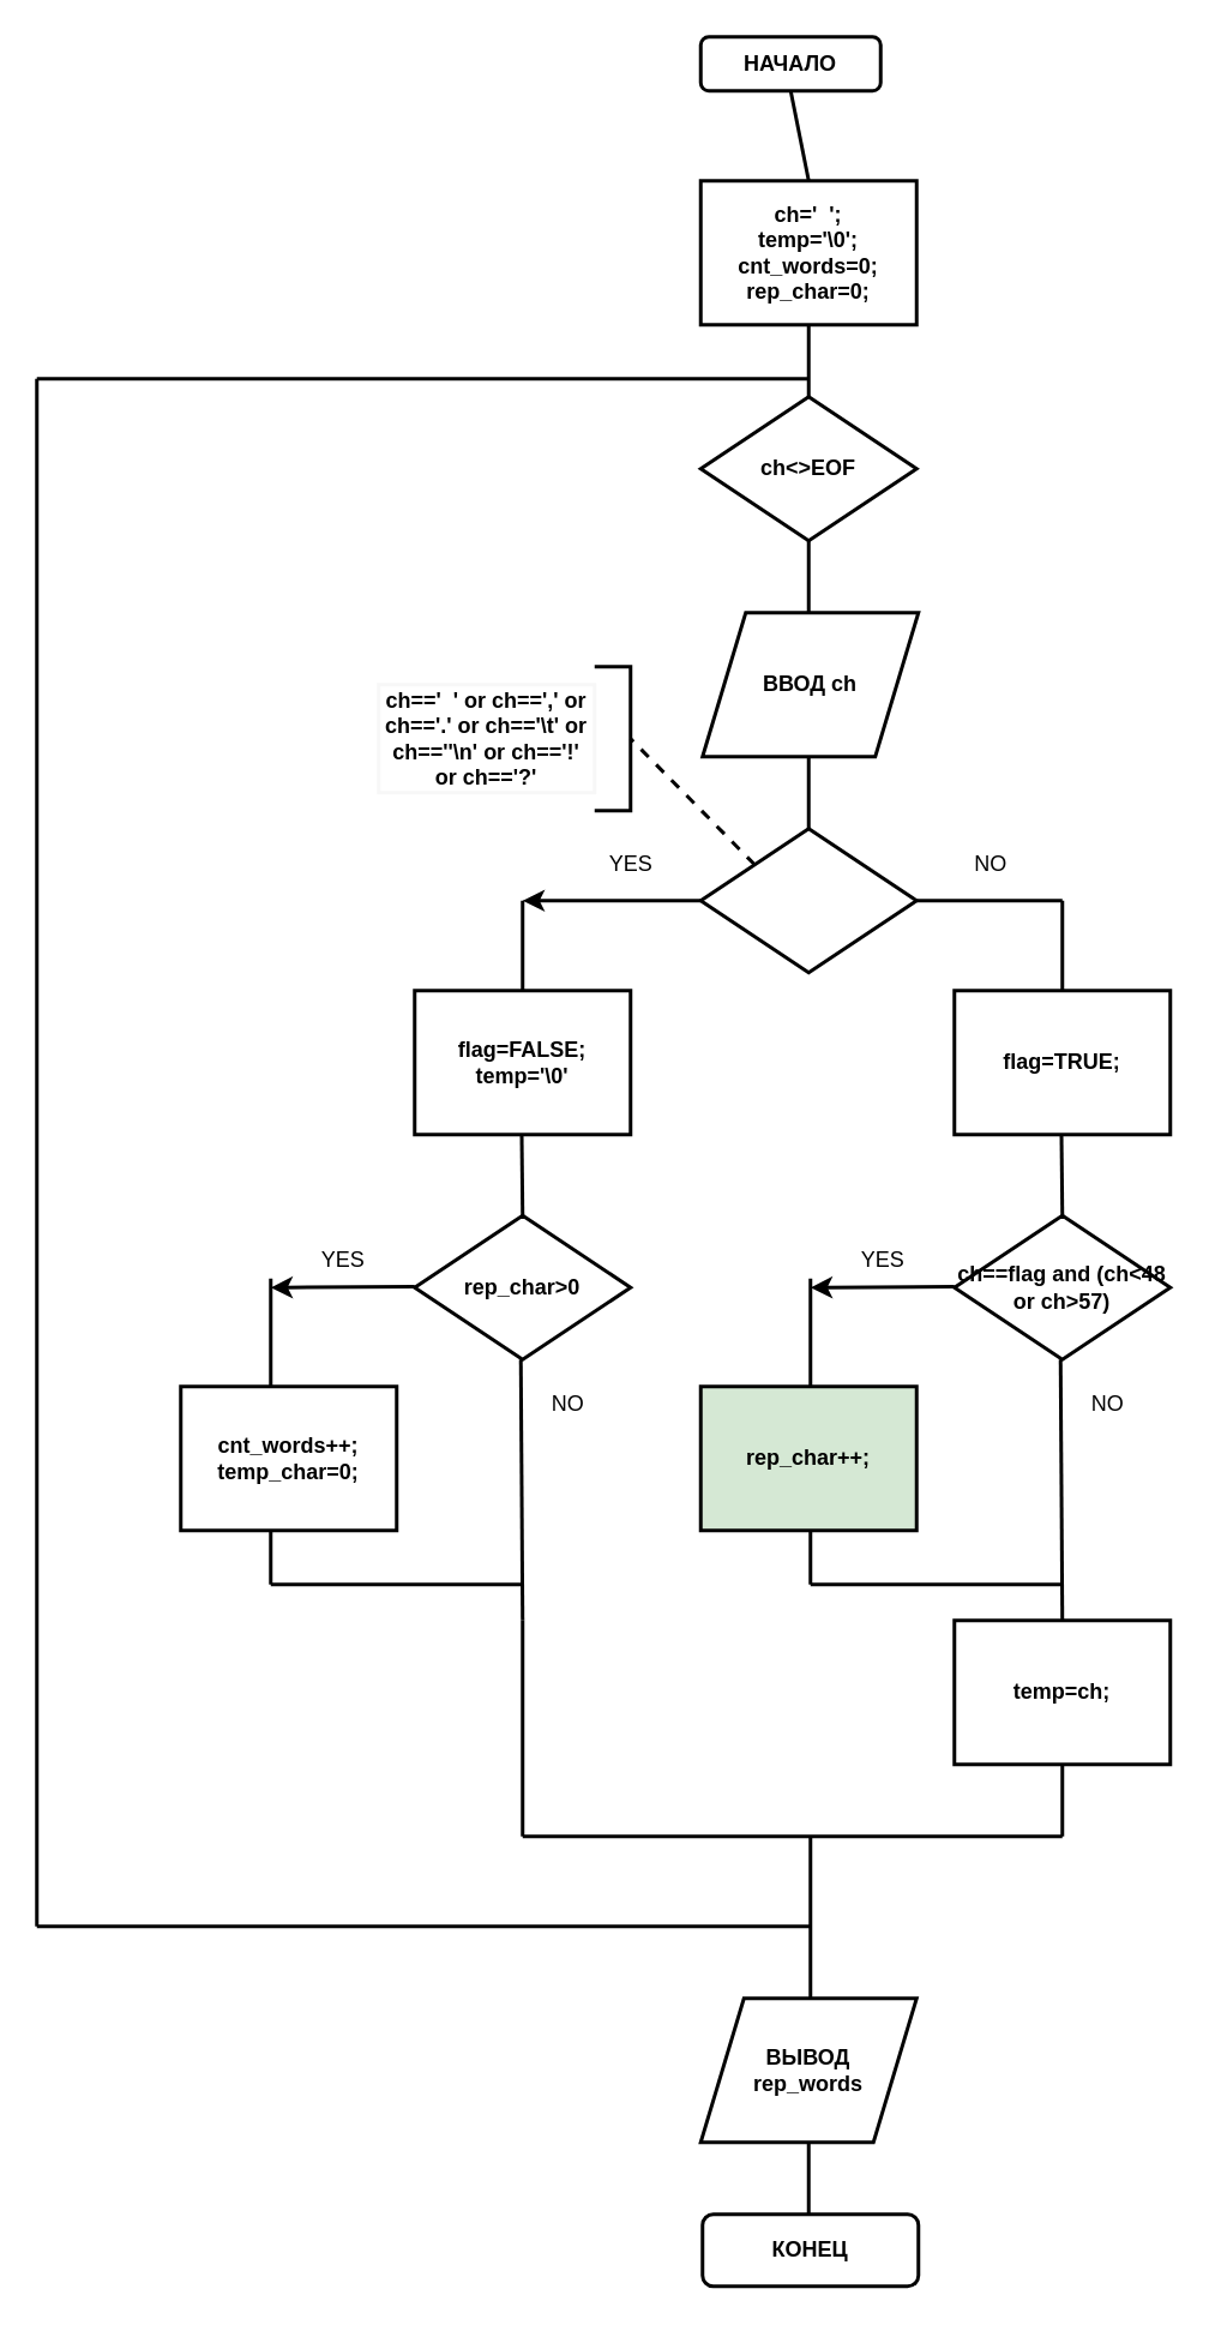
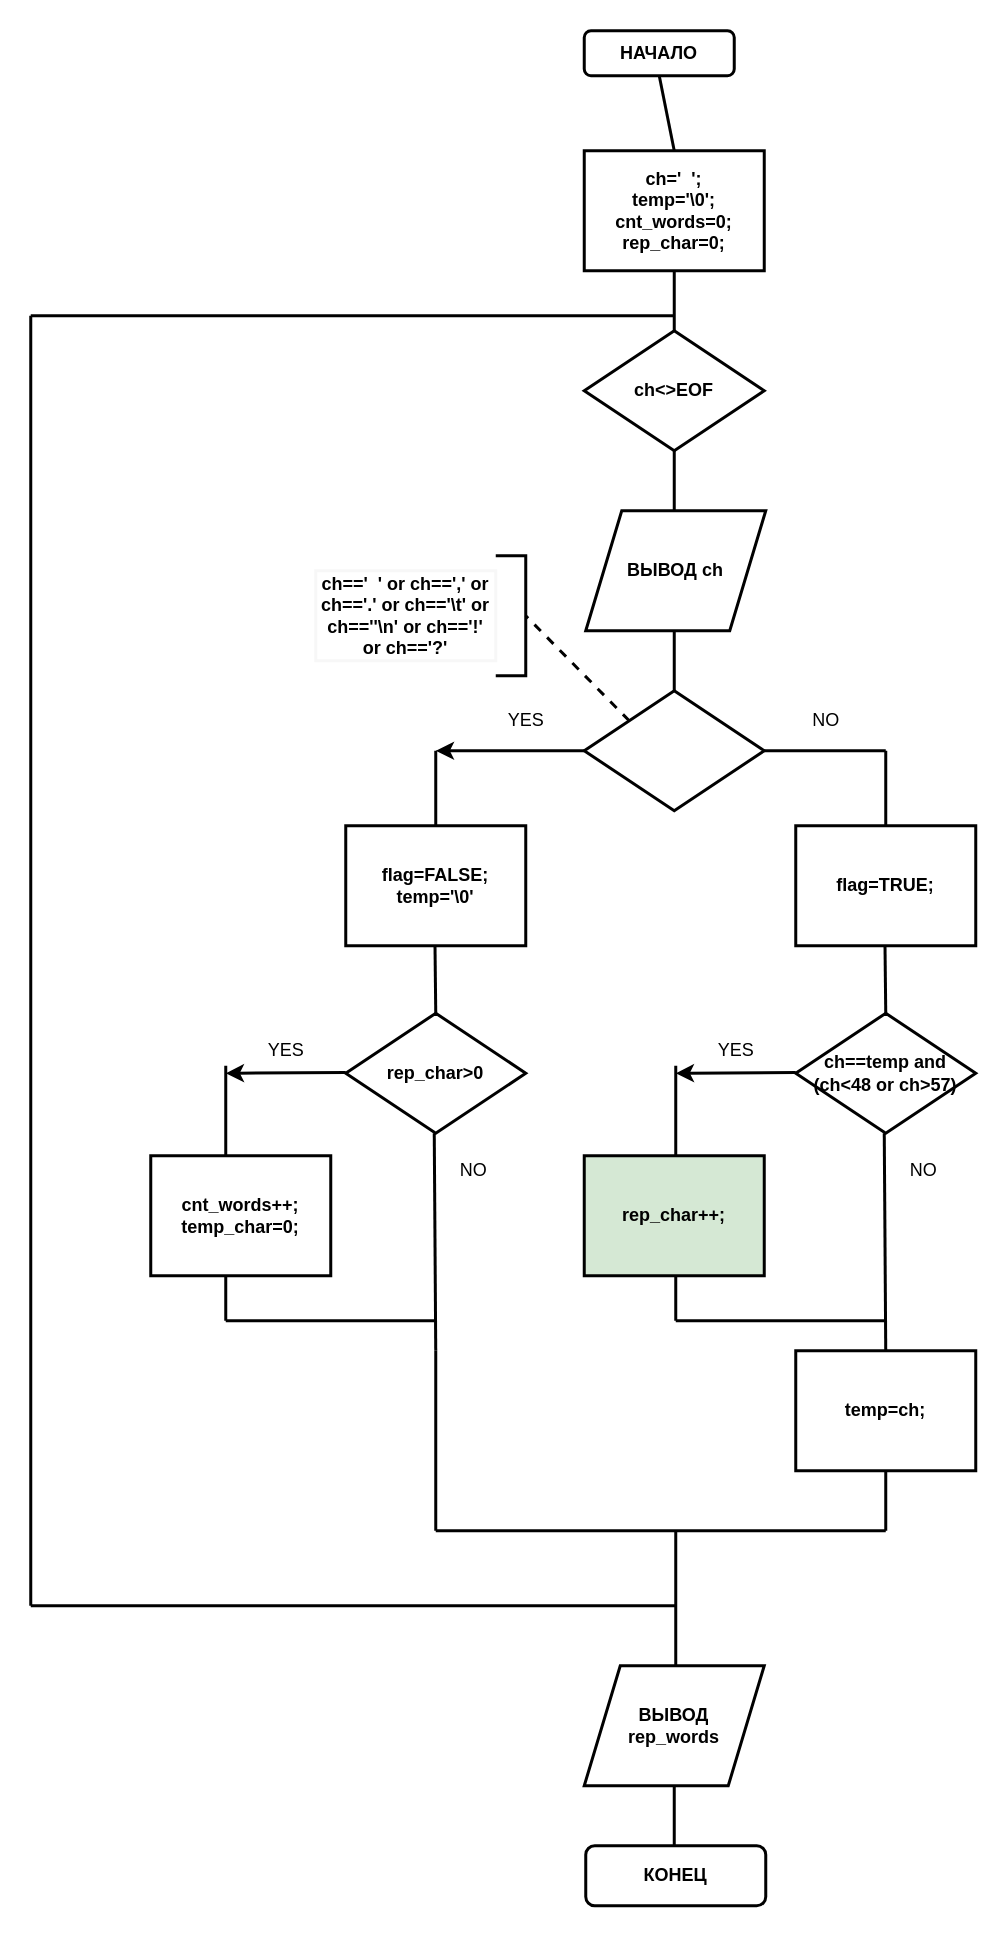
  <mxCell id="0" />
  <mxCell id="1" parent="0" />
  <mxCell id="2" value="&lt;b&gt;НАЧАЛО&lt;/b&gt;" style="rounded=1;whiteSpace=wrap;html=1;strokeWidth=2;" vertex="1" parent="1"><mxGeometry x="389" y="20" width="100" height="30" as="geometry" /></mxCell>
  <mxCell id="3" value="" style="endArrow=none;html=1;entryX=0.5;entryY=1;entryDx=0;entryDy=0;strokeWidth=2;" edge="1" parent="1" target="2"><mxGeometry width="50" height="50" relative="1" as="geometry"><mxPoint x="449" y="100" as="sourcePoint" /><mxPoint x="475" y="240" as="targetPoint" /></mxGeometry></mxCell>
  <mxCell id="4" value="&lt;div&gt;&lt;b&gt;ch='&amp;nbsp; ';&lt;/b&gt;&lt;/div&gt;&lt;div&gt;&lt;b&gt;temp='\0';&lt;/b&gt;&lt;/div&gt;&lt;div&gt;&lt;b&gt;cnt_words=0;&lt;/b&gt;&lt;/div&gt;&lt;div&gt;&lt;b&gt;rep_char=0;&lt;br&gt;&lt;/b&gt;&lt;/div&gt;" style="rounded=0;whiteSpace=wrap;html=1;strokeWidth=2;" vertex="1" parent="1"><mxGeometry x="389" y="100" width="120" height="80" as="geometry" /></mxCell>
  <mxCell id="5" value="" style="endArrow=none;html=1;entryX=0.5;entryY=1;entryDx=0;entryDy=0;strokeWidth=2;" edge="1" parent="1" target="4"><mxGeometry width="50" height="50" relative="1" as="geometry"><mxPoint x="449" y="220" as="sourcePoint" /><mxPoint x="475" y="240" as="targetPoint" /></mxGeometry></mxCell>
  <mxCell id="6" value="&lt;b&gt;ch&amp;lt;&amp;gt;EOF&lt;/b&gt;" style="rhombus;whiteSpace=wrap;html=1;strokeWidth=2;" vertex="1" parent="1"><mxGeometry x="389" y="220" width="120" height="80" as="geometry" /></mxCell>
  <mxCell id="7" value="" style="endArrow=none;html=1;strokeWidth=2;" edge="1" parent="1"><mxGeometry width="50" height="50" relative="1" as="geometry"><mxPoint x="20" y="210" as="sourcePoint" /><mxPoint x="449" y="210" as="targetPoint" /></mxGeometry></mxCell>
  <mxCell id="8" value="" style="endArrow=none;html=1;strokeWidth=2;" edge="1" parent="1"><mxGeometry width="50" height="50" relative="1" as="geometry"><mxPoint x="449" y="460" as="sourcePoint" /><mxPoint x="449" y="420" as="targetPoint" /></mxGeometry></mxCell>
  <mxCell id="9" value="&lt;div style=&quot;color: #d4d4d4 ; background-color: #1e1e1e ; font-family: &amp;#34;consolas&amp;#34; , &amp;#34;courier new&amp;#34; , monospace ; font-weight: normal ; font-size: 14px ; line-height: 19px ; white-space: pre&quot;&gt;&lt;div&gt;&lt;br&gt;&lt;/div&gt;&lt;/div&gt;" style="rhombus;whiteSpace=wrap;html=1;strokeWidth=2;" vertex="1" parent="1"><mxGeometry x="389" y="460" width="120" height="80" as="geometry" /></mxCell>
  <mxCell id="10" value="" style="endArrow=none;dashed=1;html=1;strokeWidth=2;exitX=0;exitY=0;exitDx=0;exitDy=0;" edge="1" parent="1" source="9"><mxGeometry width="50" height="50" relative="1" as="geometry"><mxPoint x="510" y="480" as="sourcePoint" /><mxPoint x="350" y="410" as="targetPoint" /></mxGeometry></mxCell>
  <mxCell id="11" value="" style="strokeWidth=2;html=1;shape=mxgraph.flowchart.annotation_1;align=left;pointerEvents=1;rotation=-180;" vertex="1" parent="1"><mxGeometry x="330" y="370" width="20" height="80" as="geometry" /></mxCell>
  <mxCell id="12" value="&lt;div&gt;&lt;b&gt;ch=='&amp;nbsp; ' or ch==',' or ch=='.' or ch=='\t' or&lt;/b&gt;&lt;/div&gt;&lt;div&gt;&lt;b&gt;ch==''\n' or ch=='!' or ch=='?'&lt;/b&gt;&lt;br&gt;&lt;/div&gt;" style="rounded=0;whiteSpace=wrap;html=1;strokeWidth=2;strokeColor=#F7F7F7;" vertex="1" parent="1"><mxGeometry x="210" y="380" width="120" height="60" as="geometry" /></mxCell>
  <mxCell id="13" value="" style="endArrow=classic;html=1;strokeWidth=2;exitX=0;exitY=0.5;exitDx=0;exitDy=0;" edge="1" parent="1" source="9"><mxGeometry width="50" height="50" relative="1" as="geometry"><mxPoint x="510" y="570" as="sourcePoint" /><mxPoint x="290" y="500" as="targetPoint" /></mxGeometry></mxCell>
  <mxCell id="14" value="YES" style="text;html=1;align=center;verticalAlign=middle;resizable=0;points=[];autosize=1;" vertex="1" parent="1"><mxGeometry x="330" y="470" width="40" height="20" as="geometry" /></mxCell>
  <mxCell id="15" value="" style="endArrow=none;html=1;strokeWidth=2;entryX=1;entryY=0.5;entryDx=0;entryDy=0;" edge="1" parent="1" target="9"><mxGeometry width="50" height="50" relative="1" as="geometry"><mxPoint x="590" y="500" as="sourcePoint" /><mxPoint x="390" y="430" as="targetPoint" /></mxGeometry></mxCell>
  <mxCell id="16" value="NO" style="text;html=1;align=center;verticalAlign=middle;resizable=0;points=[];autosize=1;" vertex="1" parent="1"><mxGeometry x="535" y="470" width="30" height="20" as="geometry" /></mxCell>
  <mxCell id="17" value="" style="endArrow=none;html=1;strokeWidth=2;" edge="1" parent="1"><mxGeometry width="50" height="50" relative="1" as="geometry"><mxPoint x="290" y="550" as="sourcePoint" /><mxPoint x="290" y="500" as="targetPoint" /></mxGeometry></mxCell>
  <mxCell id="18" value="&lt;div&gt;&lt;b&gt;flag=FALSE;&lt;/b&gt;&lt;/div&gt;&lt;div&gt;&lt;b&gt;temp='\0'&lt;/b&gt;&lt;/div&gt;" style="rounded=0;whiteSpace=wrap;html=1;strokeWidth=2;" vertex="1" parent="1"><mxGeometry x="230" y="550" width="120" height="80" as="geometry" /></mxCell>
  <mxCell id="19" value="&lt;b&gt;rep_char&amp;gt;0&lt;/b&gt;" style="rhombus;whiteSpace=wrap;html=1;strokeWidth=2;" vertex="1" parent="1"><mxGeometry x="230" y="675" width="120" height="80" as="geometry" /></mxCell>
  <mxCell id="20" value="" style="endArrow=none;html=1;strokeWidth=2;exitX=0.5;exitY=0;exitDx=0;exitDy=0;" edge="1" parent="1" source="19"><mxGeometry width="50" height="50" relative="1" as="geometry"><mxPoint x="290" y="670" as="sourcePoint" /><mxPoint x="289.5" y="630" as="targetPoint" /></mxGeometry></mxCell>
  <mxCell id="21" value="" style="endArrow=classic;html=1;strokeWidth=2;exitX=0;exitY=0.5;exitDx=0;exitDy=0;" edge="1" parent="1"><mxGeometry width="50" height="50" relative="1" as="geometry"><mxPoint x="230" y="714.5" as="sourcePoint" /><mxPoint x="150" y="715" as="targetPoint" /></mxGeometry></mxCell>
  <mxCell id="22" value="" style="endArrow=none;html=1;strokeWidth=2;entryX=1;entryY=0.5;entryDx=0;entryDy=0;" edge="1" parent="1"><mxGeometry width="50" height="50" relative="1" as="geometry"><mxPoint x="290" y="900" as="sourcePoint" /><mxPoint x="289" y="755" as="targetPoint" /></mxGeometry></mxCell>
  <mxCell id="23" value="YES" style="text;html=1;align=center;verticalAlign=middle;resizable=0;points=[];autosize=1;" vertex="1" parent="1"><mxGeometry x="170" y="690" width="40" height="20" as="geometry" /></mxCell>
  <mxCell id="24" value="NO" style="text;html=1;align=center;verticalAlign=middle;resizable=0;points=[];autosize=1;" vertex="1" parent="1"><mxGeometry x="300" y="770" width="30" height="20" as="geometry" /></mxCell>
  <mxCell id="25" value="" style="endArrow=none;html=1;strokeWidth=2;" edge="1" parent="1"><mxGeometry width="50" height="50" relative="1" as="geometry"><mxPoint x="150" y="770" as="sourcePoint" /><mxPoint x="150" y="710" as="targetPoint" /></mxGeometry></mxCell>
  <mxCell id="26" value="" style="endArrow=none;html=1;strokeWidth=2;" edge="1" parent="1"><mxGeometry width="50" height="50" relative="1" as="geometry"><mxPoint x="20" y="1070" as="sourcePoint" /><mxPoint x="20" y="210" as="targetPoint" /></mxGeometry></mxCell>
  <mxCell id="27" value="&lt;div&gt;&lt;b&gt;cnt_words++;&lt;/b&gt;&lt;/div&gt;&lt;div&gt;&lt;b&gt;temp_char=0;&lt;br&gt;&lt;/b&gt;&lt;/div&gt;" style="rounded=0;whiteSpace=wrap;html=1;strokeWidth=2;" vertex="1" parent="1"><mxGeometry x="100" y="770" width="120" height="80" as="geometry" /></mxCell>
  <mxCell id="28" value="" style="endArrow=none;html=1;strokeWidth=2;entryX=0.5;entryY=1;entryDx=0;entryDy=0;" edge="1" parent="1"><mxGeometry width="50" height="50" relative="1" as="geometry"><mxPoint x="150" y="880" as="sourcePoint" /><mxPoint x="150" y="850" as="targetPoint" /></mxGeometry></mxCell>
  <mxCell id="29" value="" style="endArrow=none;html=1;strokeWidth=2;" edge="1" parent="1"><mxGeometry width="50" height="50" relative="1" as="geometry"><mxPoint x="150" y="880" as="sourcePoint" /><mxPoint x="290" y="880" as="targetPoint" /></mxGeometry></mxCell>
  <mxCell id="30" value="" style="endArrow=none;html=1;strokeWidth=2;" edge="1" parent="1"><mxGeometry width="50" height="50" relative="1" as="geometry"><mxPoint x="290" y="1020" as="sourcePoint" /><mxPoint x="290" y="900" as="targetPoint" /></mxGeometry></mxCell>
  <mxCell id="31" value="" style="endArrow=none;html=1;strokeWidth=2;" edge="1" parent="1" source="32"><mxGeometry width="50" height="50" relative="1" as="geometry"><mxPoint x="590" y="550" as="sourcePoint" /><mxPoint x="590" y="500" as="targetPoint" /></mxGeometry></mxCell>
  <mxCell id="32" value="&lt;b&gt;flag=TRUE;&lt;/b&gt;" style="rounded=0;whiteSpace=wrap;html=1;strokeWidth=2;" vertex="1" parent="1"><mxGeometry x="530" y="550" width="120" height="80" as="geometry" /></mxCell>
- <mxCell id="33" value="&lt;b&gt;ch==flag and (ch&amp;lt;48 or ch&amp;gt;57)&lt;/b&gt;" style="rhombus;whiteSpace=wrap;html=1;strokeWidth=2;" vertex="1" parent="1"><mxGeometry x="530" y="675" width="120" height="80" as="geometry" /></mxCell>
+ <mxCell id="33" value="&lt;b&gt;ch==temp and (ch&amp;lt;48 or ch&amp;gt;57)&lt;/b&gt;" style="rhombus;whiteSpace=wrap;html=1;strokeWidth=2;" vertex="1" parent="1"><mxGeometry x="530" y="675" width="120" height="80" as="geometry" /></mxCell>
  <mxCell id="34" value="" style="endArrow=none;html=1;strokeWidth=2;exitX=0.5;exitY=0;exitDx=0;exitDy=0;" edge="1" parent="1" source="33"><mxGeometry width="50" height="50" relative="1" as="geometry"><mxPoint x="590" y="670" as="sourcePoint" /><mxPoint x="589.5" y="630" as="targetPoint" /></mxGeometry></mxCell>
  <mxCell id="35" value="" style="endArrow=classic;html=1;strokeWidth=2;exitX=0;exitY=0.5;exitDx=0;exitDy=0;" edge="1" parent="1"><mxGeometry width="50" height="50" relative="1" as="geometry"><mxPoint x="530" y="714.5" as="sourcePoint" /><mxPoint x="450" y="715" as="targetPoint" /></mxGeometry></mxCell>
  <mxCell id="36" value="" style="endArrow=none;html=1;strokeWidth=2;entryX=1;entryY=0.5;entryDx=0;entryDy=0;" edge="1" parent="1"><mxGeometry width="50" height="50" relative="1" as="geometry"><mxPoint x="590" y="900" as="sourcePoint" /><mxPoint x="589" y="755" as="targetPoint" /></mxGeometry></mxCell>
  <mxCell id="37" value="YES" style="text;html=1;align=center;verticalAlign=middle;resizable=0;points=[];autosize=1;" vertex="1" parent="1"><mxGeometry x="470" y="690" width="40" height="20" as="geometry" /></mxCell>
  <mxCell id="38" value="NO" style="text;html=1;align=center;verticalAlign=middle;resizable=0;points=[];autosize=1;" vertex="1" parent="1"><mxGeometry x="600" y="770" width="30" height="20" as="geometry" /></mxCell>
  <mxCell id="39" value="" style="endArrow=none;html=1;strokeWidth=2;" edge="1" parent="1"><mxGeometry width="50" height="50" relative="1" as="geometry"><mxPoint x="450" y="770" as="sourcePoint" /><mxPoint x="450" y="710" as="targetPoint" /></mxGeometry></mxCell>
  <mxCell id="40" value="&lt;b&gt;rep_char++;&lt;/b&gt;" style="rounded=0;whiteSpace=wrap;html=1;strokeWidth=2;fillColor=#d5e8d4;" vertex="1" parent="1"><mxGeometry x="389" y="770" width="120" height="80" as="geometry" /></mxCell>
  <mxCell id="41" value="" style="endArrow=none;html=1;strokeWidth=2;entryX=0.5;entryY=1;entryDx=0;entryDy=0;" edge="1" parent="1"><mxGeometry width="50" height="50" relative="1" as="geometry"><mxPoint x="450" y="880" as="sourcePoint" /><mxPoint x="450" y="850" as="targetPoint" /></mxGeometry></mxCell>
  <mxCell id="42" value="" style="endArrow=none;html=1;strokeWidth=2;" edge="1" parent="1"><mxGeometry width="50" height="50" relative="1" as="geometry"><mxPoint x="450" y="880" as="sourcePoint" /><mxPoint x="590" y="880" as="targetPoint" /></mxGeometry></mxCell>
  <mxCell id="43" value="" style="endArrow=none;html=1;strokeWidth=2;" edge="1" parent="1"><mxGeometry width="50" height="50" relative="1" as="geometry"><mxPoint x="590" y="900" as="sourcePoint" /><mxPoint x="590" y="900" as="targetPoint" /></mxGeometry></mxCell>
  <mxCell id="44" value="&lt;b&gt;temp=ch;&lt;/b&gt;" style="rounded=0;whiteSpace=wrap;html=1;strokeWidth=2;" vertex="1" parent="1"><mxGeometry x="530" y="900" width="120" height="80" as="geometry" /></mxCell>
  <mxCell id="45" value="" style="endArrow=none;html=1;strokeWidth=2;entryX=0.5;entryY=1;entryDx=0;entryDy=0;" edge="1" parent="1" target="44"><mxGeometry width="50" height="50" relative="1" as="geometry"><mxPoint x="590" y="1020" as="sourcePoint" /><mxPoint x="230" y="860" as="targetPoint" /></mxGeometry></mxCell>
  <mxCell id="46" value="" style="endArrow=none;html=1;strokeWidth=2;" edge="1" parent="1"><mxGeometry width="50" height="50" relative="1" as="geometry"><mxPoint x="290" y="1020" as="sourcePoint" /><mxPoint x="590" y="1020" as="targetPoint" /></mxGeometry></mxCell>
- <mxCell id="47" value="&lt;b&gt;ВВОД ch&lt;/b&gt;" style="shape=parallelogram;perimeter=parallelogramPerimeter;whiteSpace=wrap;html=1;strokeColor=#000000;strokeWidth=2;" vertex="1" parent="1"><mxGeometry x="390" y="340" width="120" height="80" as="geometry" /></mxCell>
+ <mxCell id="47" value="&lt;b&gt;ВЫВОД ch&lt;/b&gt;" style="shape=parallelogram;perimeter=parallelogramPerimeter;whiteSpace=wrap;html=1;strokeColor=#000000;strokeWidth=2;" vertex="1" parent="1"><mxGeometry x="390" y="340" width="120" height="80" as="geometry" /></mxCell>
  <mxCell id="48" value="" style="endArrow=none;html=1;strokeWidth=2;exitX=0.5;exitY=1;exitDx=0;exitDy=0;" edge="1" parent="1" source="6"><mxGeometry width="50" height="50" relative="1" as="geometry"><mxPoint x="459" y="470" as="sourcePoint" /><mxPoint x="449" y="340" as="targetPoint" /></mxGeometry></mxCell>
  <mxCell id="49" value="" style="endArrow=none;html=1;strokeWidth=2;" edge="1" parent="1"><mxGeometry width="50" height="50" relative="1" as="geometry"><mxPoint x="20" y="1070" as="sourcePoint" /><mxPoint x="450" y="1070" as="targetPoint" /></mxGeometry></mxCell>
  <mxCell id="50" value="" style="endArrow=none;html=1;strokeWidth=2;" edge="1" parent="1"><mxGeometry width="50" height="50" relative="1" as="geometry"><mxPoint x="450" y="1020" as="sourcePoint" /><mxPoint x="450" y="1110" as="targetPoint" /></mxGeometry></mxCell>
  <mxCell id="51" value="&lt;div&gt;&lt;b&gt;ВЫВОД &lt;br&gt;&lt;/b&gt;&lt;/div&gt;&lt;div&gt;&lt;b&gt;rep_words&lt;/b&gt;&lt;/div&gt;" style="shape=parallelogram;perimeter=parallelogramPerimeter;whiteSpace=wrap;html=1;strokeColor=#000000;strokeWidth=2;" vertex="1" parent="1"><mxGeometry x="389" y="1110" width="120" height="80" as="geometry" /></mxCell>
  <mxCell id="52" value="" style="endArrow=none;html=1;strokeWidth=2;exitX=0.5;exitY=1;exitDx=0;exitDy=0;" edge="1" parent="1" source="51"><mxGeometry width="50" height="50" relative="1" as="geometry"><mxPoint x="460" y="1030" as="sourcePoint" /><mxPoint x="449" y="1230" as="targetPoint" /></mxGeometry></mxCell>
  <mxCell id="53" value="&lt;b&gt;КОНЕЦ&lt;/b&gt;" style="rounded=1;whiteSpace=wrap;html=1;strokeWidth=2;" vertex="1" parent="1"><mxGeometry x="390" y="1230" width="120" height="40" as="geometry" /></mxCell>
